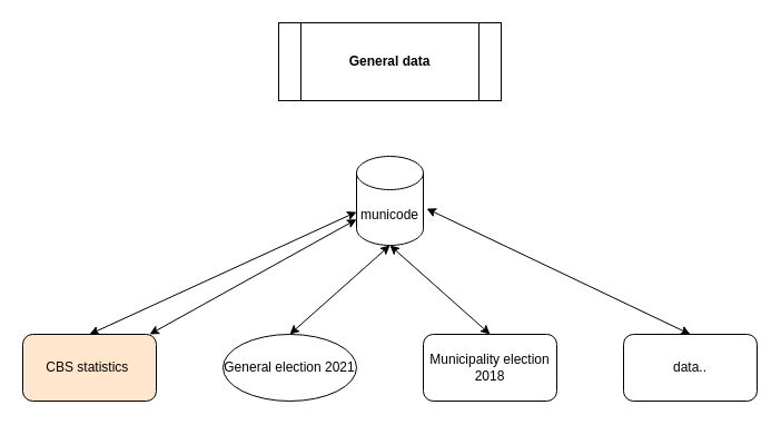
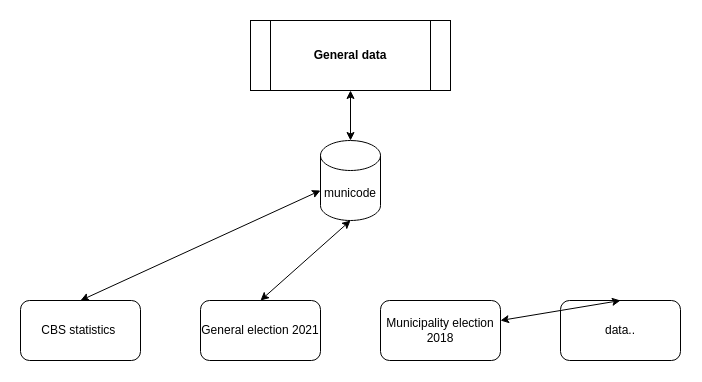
  <mxCell id="0" />
  <mxCell id="1" parent="0" />
  <mxCell id="2" value="&lt;b&gt;General data&lt;br&gt;&lt;/b&gt;" style="shape=process;whiteSpace=wrap;html=1;backgroundOutline=1;" parent="1" vertex="1"><mxGeometry x="250" y="20" width="200" height="70" as="geometry" /></mxCell>
- <mxCell id="3" value="CBS statistics&amp;nbsp;" style="rounded=1;whiteSpace=wrap;html=1;fillColor=#ffe6cc;" parent="1" vertex="1"><mxGeometry x="20" y="300" width="120" height="60" as="geometry" /></mxCell>
- <mxCell id="4" value="General election 2021" style="ellipse;whiteSpace=wrap;html=1;" parent="1" vertex="1"><mxGeometry x="200" y="300" width="120" height="60" as="geometry" /></mxCell>
+ <mxCell id="3" value="CBS statistics&amp;nbsp;" style="rounded=1;whiteSpace=wrap;html=1;" parent="1" vertex="1"><mxGeometry x="20" y="300" width="120" height="60" as="geometry" /></mxCell>
+ <mxCell id="4" value="General election 2021" style="rounded=1;whiteSpace=wrap;html=1;" parent="1" vertex="1"><mxGeometry x="200" y="300" width="120" height="60" as="geometry" /></mxCell>
  <mxCell id="5" value="Municipality election 2018" style="rounded=1;whiteSpace=wrap;html=1;" parent="1" vertex="1"><mxGeometry x="380" y="300" width="120" height="60" as="geometry" /></mxCell>
  <mxCell id="6" value="data.." style="rounded=1;whiteSpace=wrap;html=1;" parent="1" vertex="1"><mxGeometry x="560" y="300" width="120" height="60" as="geometry" /></mxCell>
  <mxCell id="7" value="municode" style="shape=cylinder3;whiteSpace=wrap;html=1;boundedLbl=1;backgroundOutline=1;size=15;" parent="1" vertex="1"><mxGeometry x="320" y="140" width="60" height="80" as="geometry" /></mxCell>
  <mxCell id="8" value="" style="endArrow=classic;startArrow=classic;html=1;exitX=0.5;exitY=0;exitDx=0;exitDy=0;rounded=0;" parent="1" source="3" edge="1"><mxGeometry width="50" height="50" relative="1" as="geometry"><mxPoint x="270" y="240" as="sourcePoint" /><mxPoint x="320" y="190" as="targetPoint" /><Array as="points" /></mxGeometry></mxCell>
  <mxCell id="9" value="" style="endArrow=classic;startArrow=classic;html=1;entryX=0.5;entryY=0;entryDx=0;entryDy=0;" parent="1" target="4" edge="1"><mxGeometry width="50" height="50" relative="1" as="geometry"><mxPoint x="350" y="220" as="sourcePoint" /><mxPoint x="410" y="180" as="targetPoint" /></mxGeometry></mxCell>
- <mxCell id="10" value="" style="endArrow=classic;startArrow=classic;html=1;entryX=1.05;entryY=0.588;entryDx=0;entryDy=0;exitX=0.5;exitY=0;exitDx=0;exitDy=0;entryPerimeter=0;" parent="1" source="6" target="7" edge="1"><mxGeometry width="50" height="50" relative="1" as="geometry"><mxPoint x="240" y="280" as="sourcePoint" /><mxPoint x="400" y="140" as="targetPoint" /></mxGeometry></mxCell>
- <mxCell id="11" value="" style="endArrow=classic;startArrow=classic;html=1;" parent="1" source="7" target="3" edge="1"><mxGeometry width="50" height="50" relative="1" as="geometry"><mxPoint x="250" y="290" as="sourcePoint" /><mxPoint x="410" y="150" as="targetPoint" /></mxGeometry></mxCell>
- <mxCell id="12" value="" style="endArrow=classic;startArrow=classic;html=1;exitX=0.5;exitY=0;exitDx=0;exitDy=0;rounded=0;entryX=0.5;entryY=1;entryDx=0;entryDy=0;entryPerimeter=0;" parent="1" source="5" target="7" edge="1"><mxGeometry width="50" height="50" relative="1" as="geometry"><mxPoint x="200" y="310" as="sourcePoint" /><mxPoint x="330" y="200" as="targetPoint" /><Array as="points" /></mxGeometry></mxCell>
+ <mxCell id="10" value="" style="endArrow=classic;startArrow=classic;html=1;exitX=0.5;exitY=0;exitDx=0;exitDy=0;" parent="1" source="6" target="5" edge="1"><mxGeometry width="50" height="50" relative="1" as="geometry"><mxPoint x="240" y="280" as="sourcePoint" /><mxPoint x="400" y="140" as="targetPoint" /></mxGeometry></mxCell>
+ <mxCell id="11" value="" style="endArrow=classic;startArrow=classic;html=1;entryX=0.5;entryY=1;entryDx=0;entryDy=0;" parent="1" source="7" target="2" edge="1"><mxGeometry width="50" height="50" relative="1" as="geometry"><mxPoint x="250" y="290" as="sourcePoint" /><mxPoint x="410" y="150" as="targetPoint" /></mxGeometry></mxCell>
